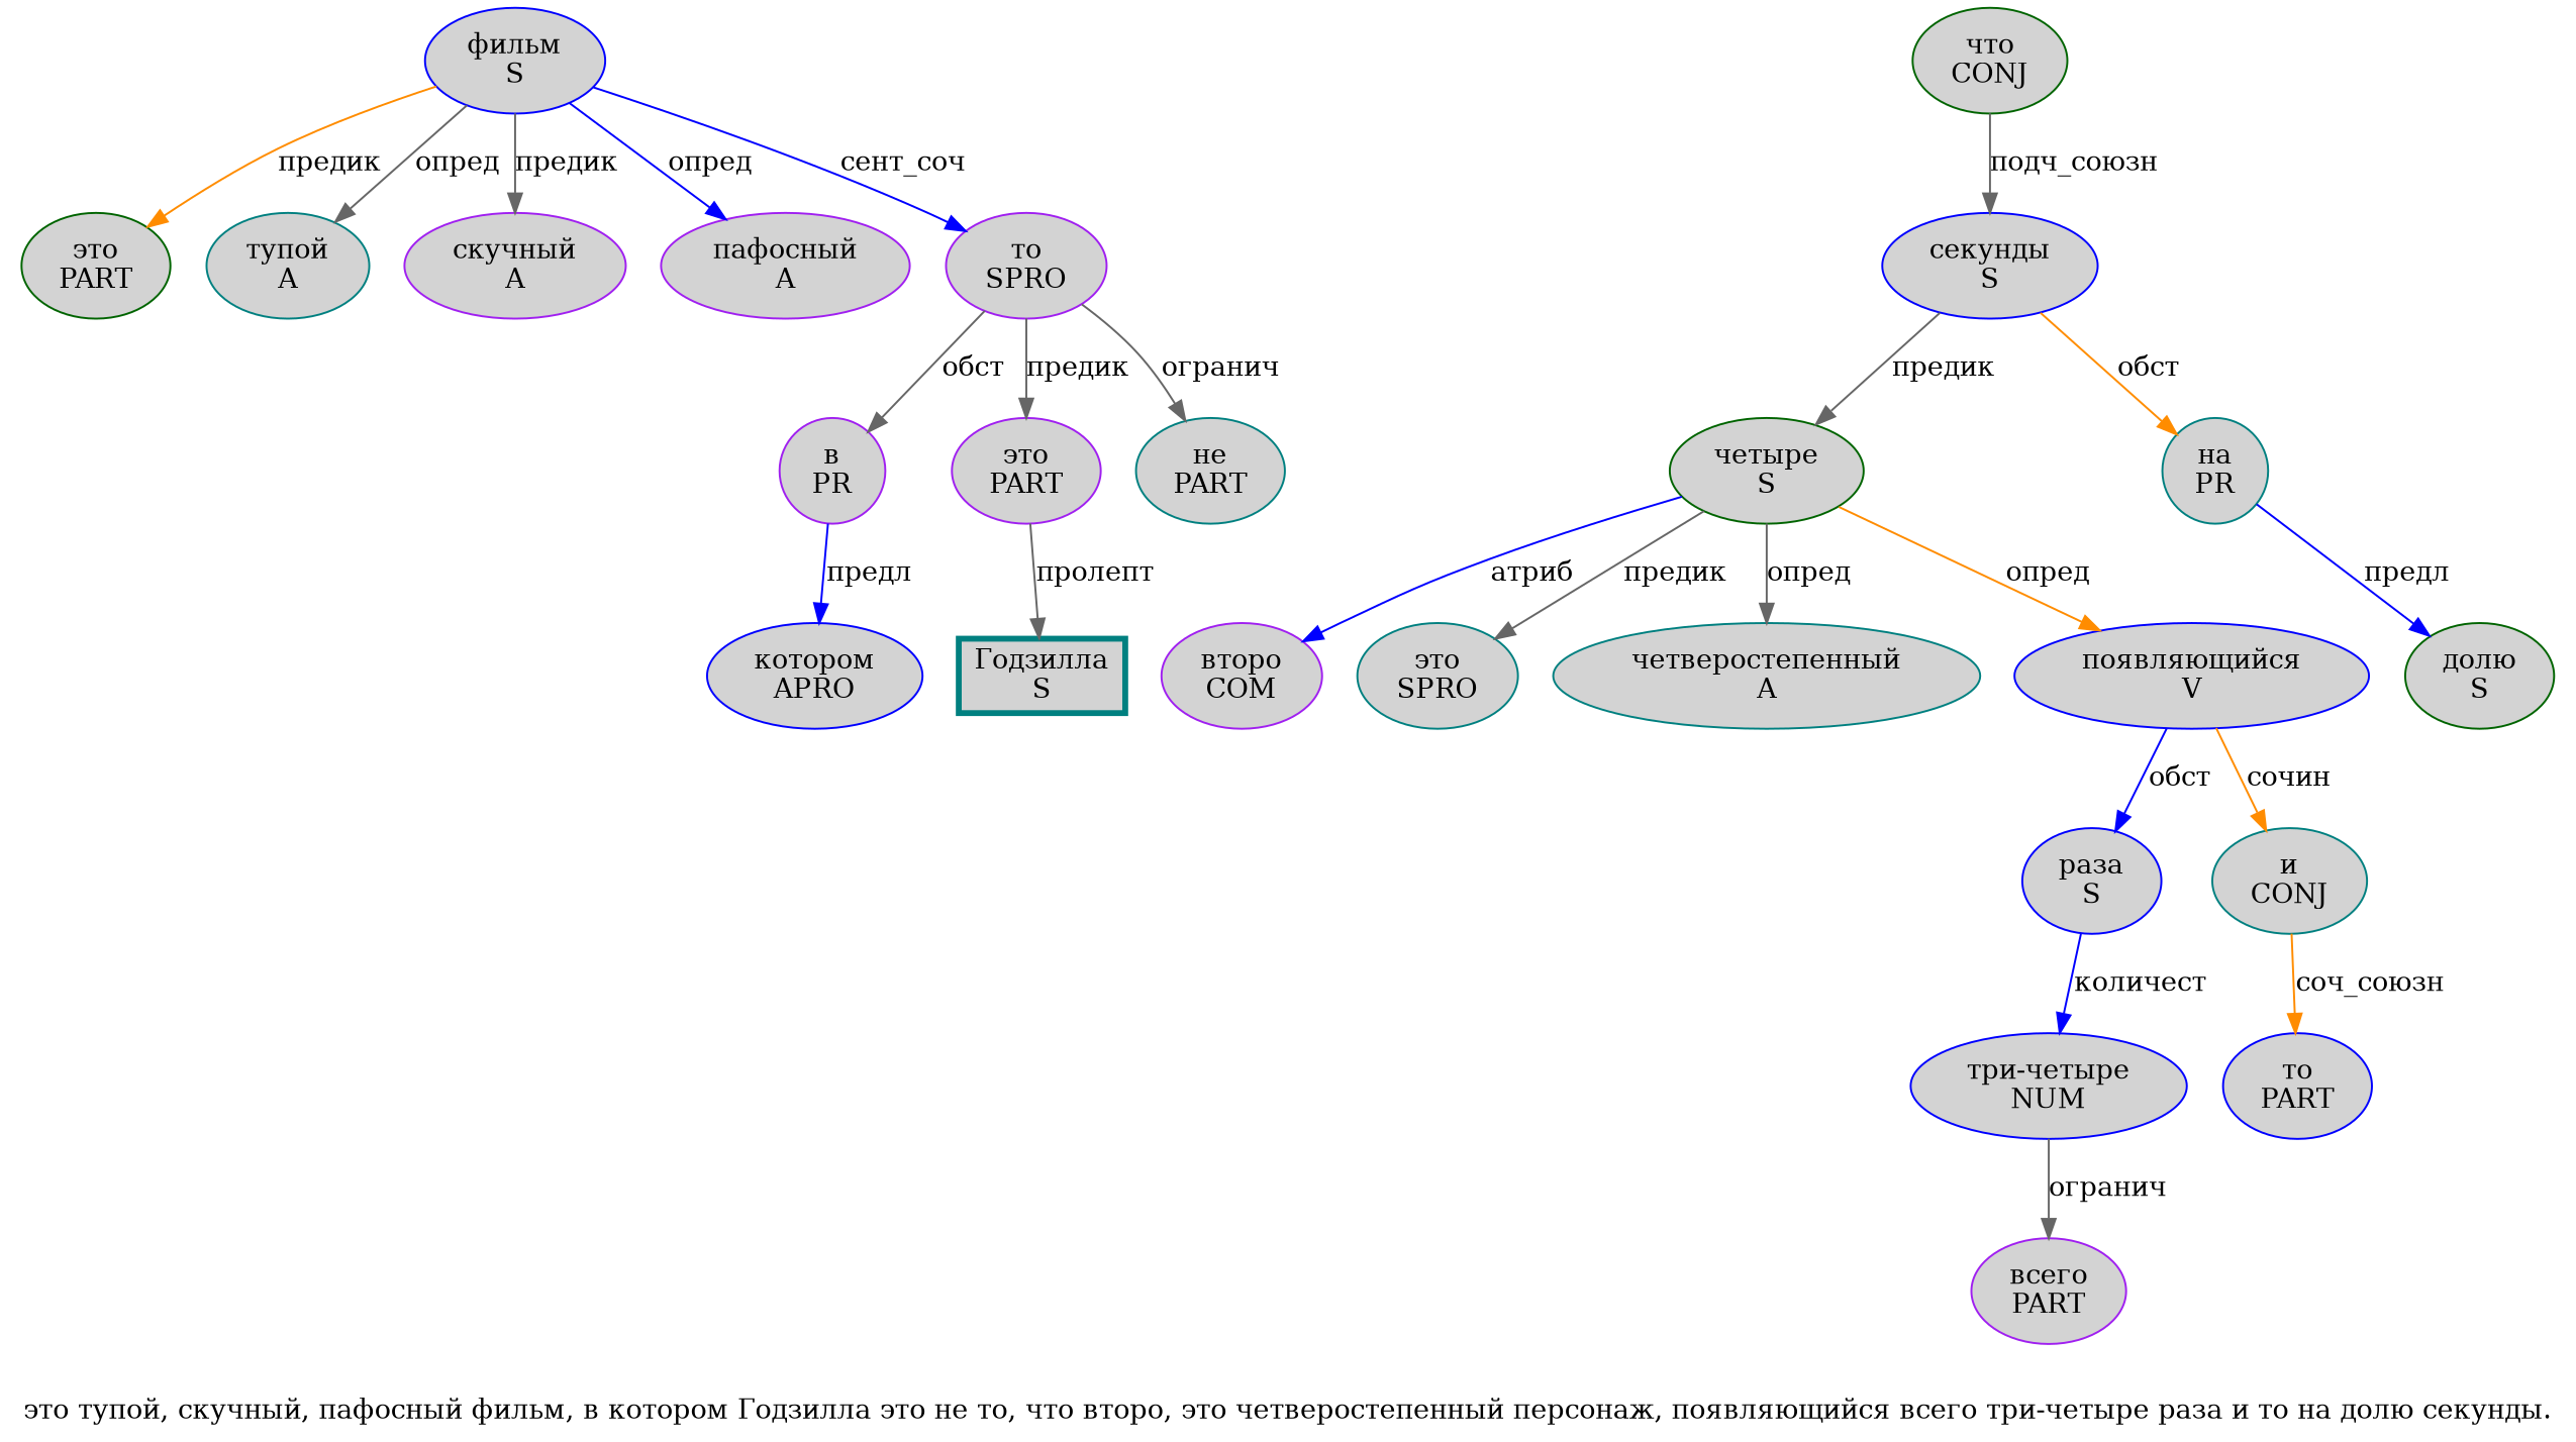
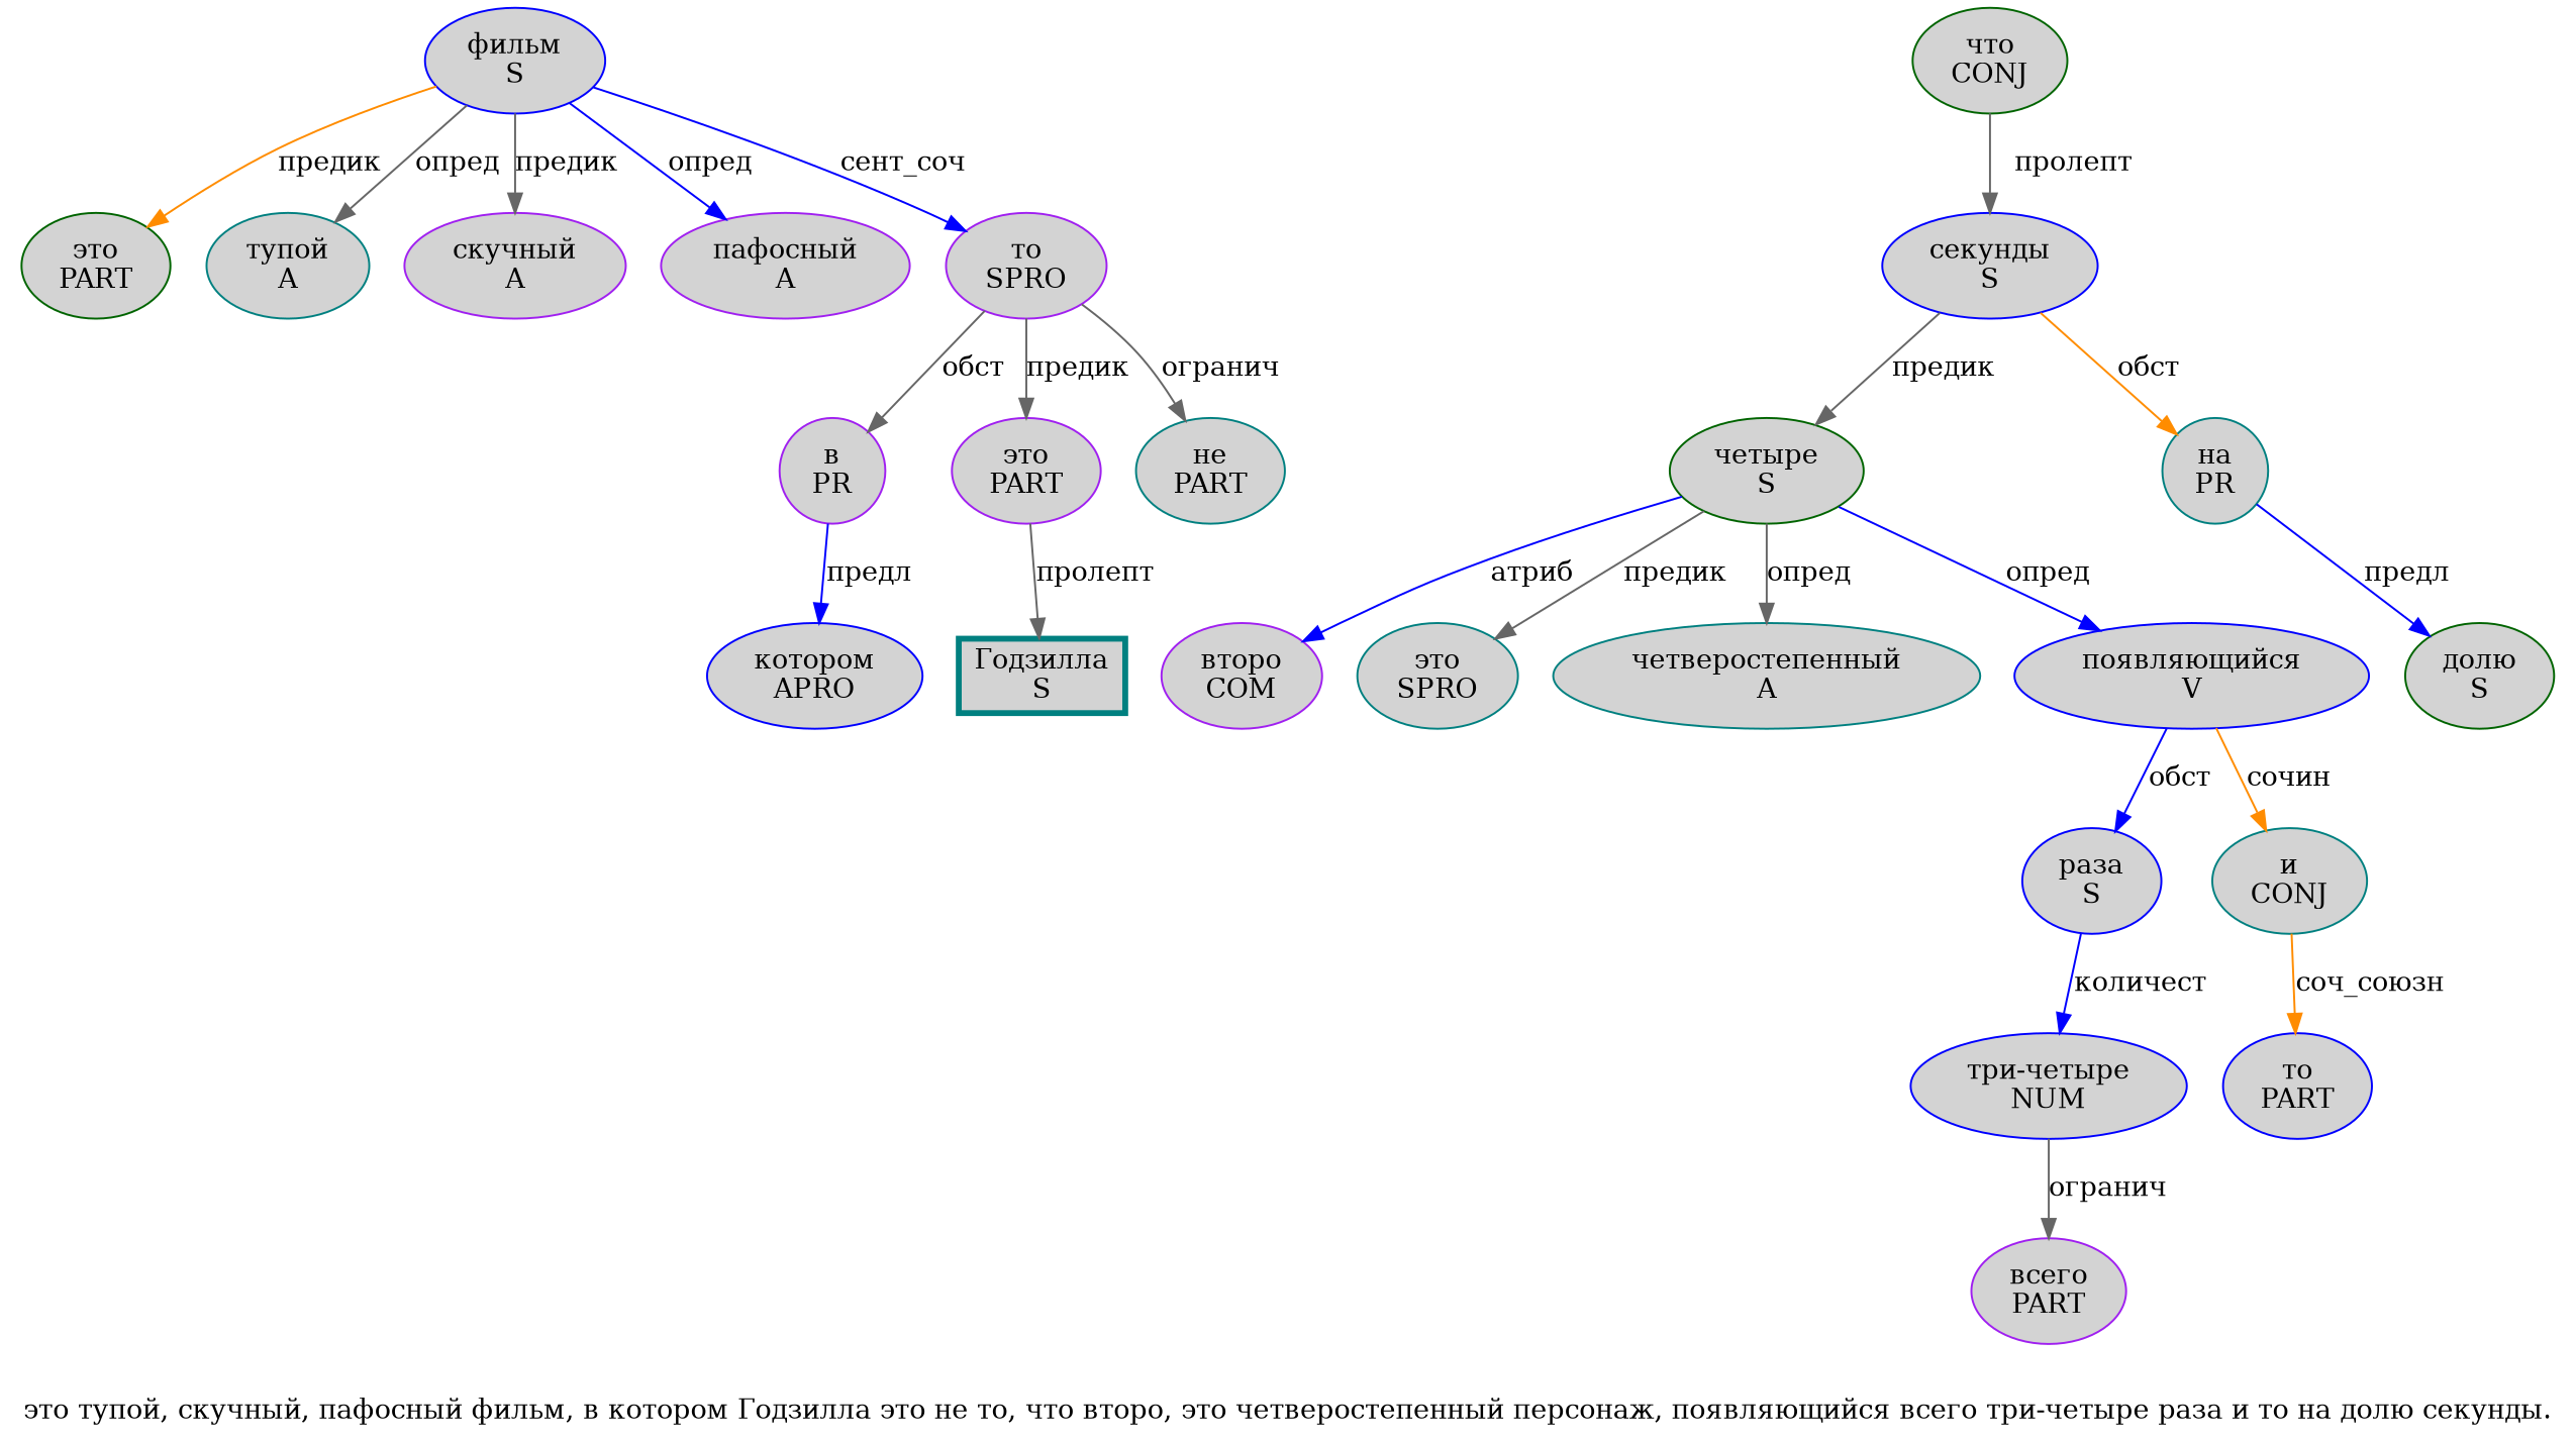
  digraph {
    label="это тупой, скучный, пафосный фильм, в котором Годзилла это не то, что второ, это четверостепенный персонаж, появляющийся всего три-четыре раза и то на долю секунды."
    node [color=teal fillcolor=lightgray penwidth=1 shape=ellipse style=filled]
    edge [color=gray40]
    n1 [color=darkgreen label="это\nPART"]
    n2 [label="тупой\nA"]
    n3 [color=purple label="скучный\nA"]
    n4 [color=purple label="пафосный\nA"]
    n5 [color=blue label="фильм\nS"]
    n6 [color=purple label="то\nSPRO"]
    n7 [color=purple label="в\nPR"]
    n8 [color=purple label="это\nPART"]
    n9 [label="не\nPART"]
    n10 [color=blue label="котором\nAPRO"]
    n11 [label="Годзилла\nS" penwidth=3 shape=box]
    n12 [color=darkgreen label="что\nCONJ"]
    n13 [color=blue label="секунды\nS"]
    n14 [color=darkgreen label="четыре\nS"]
    n15 [label="на\nPR"]
    n16 [color=purple label="второ\nCOM"]
    n17 [label="это\nSPRO"]
    n18 [label="четверостепенный\nA"]
    n19 [color=blue label="появляющийся\nV"]
    n20 [color=blue label="раза\nS"]
    n21 [label="и\nCONJ"]
    n22 [color=blue label="три-четыре\nNUM"]
    n23 [color=blue label="то\nPART"]
    n24 [color=purple label="всего\nPART"]
    n25 [color=darkgreen label="долю\nS"]
    n5 -> n1 [color=darkorange label="предик"]
    n5 -> n2 [label="опред"]
    n5 -> n3 [label="предик"]
    n5 -> n4 [color=blue label="опред"]
    n5 -> n6 [color=blue label="сент_соч"]
    n6 -> n7 [label="обст"]
    n6 -> n8 [label="предик"]
    n6 -> n9 [label="огранич"]
    n7 -> n10 [color=blue label="предл"]
    n8 -> n11 [label="пролепт"]
-   n12 -> n13 [label="подч_союзн"]
+   n12 -> n13 [label="пролепт"]
    n13 -> n14 [label="предик"]
    n13 -> n15 [color=darkorange label="обст"]
    n14 -> n16 [color=blue label="атриб"]
    n14 -> n17 [label="предик"]
    n14 -> n18 [label="опред"]
-   n14 -> n19 [color=darkorange label="опред"]
+   n14 -> n19 [color=blue label="опред"]
    n15 -> n25 [color=blue label="предл"]
    n19 -> n20 [color=blue label="обст"]
    n19 -> n21 [color=darkorange label="сочин"]
    n20 -> n22 [color=blue label="количест"]
    n21 -> n23 [color=darkorange label="соч_союзн"]
    n22 -> n24 [label="огранич"]
  }
